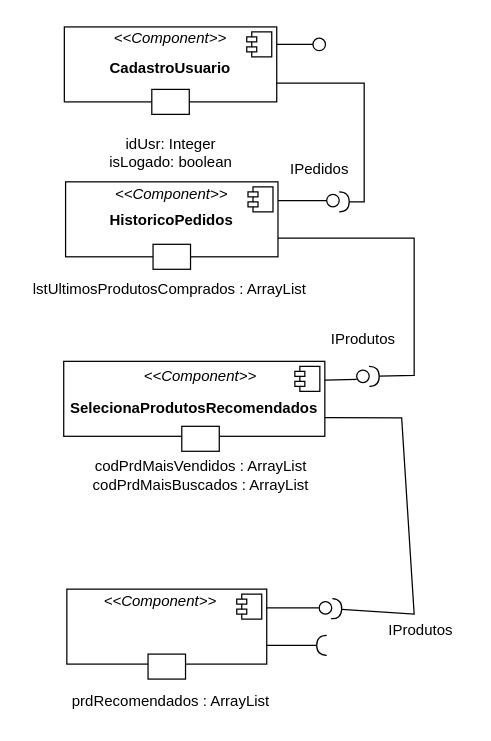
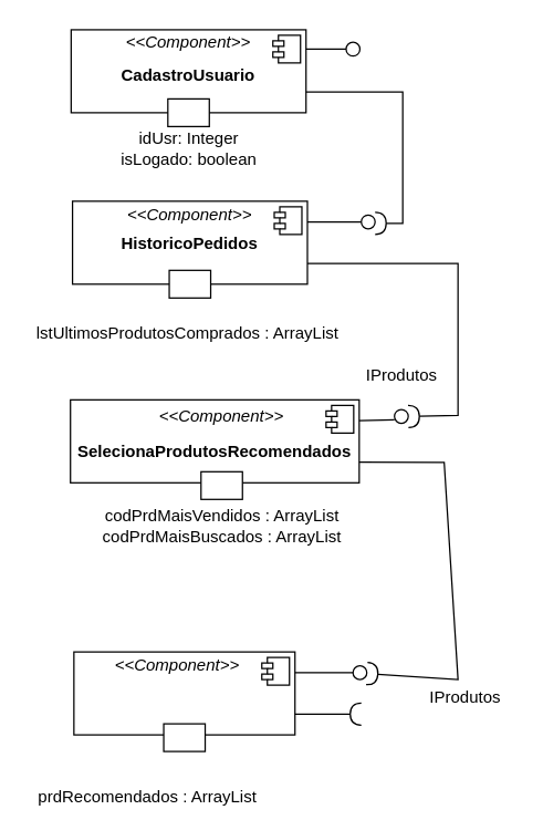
  <mxCell id="0" />
  <mxCell id="1" parent="0" />
  <mxCell id="2" value="&lt;p style=&quot;margin: 0px ; margin-top: 6px ; text-align: center&quot;&gt;&lt;br&gt;&lt;/p&gt;" style="align=left;overflow=fill;html=1;dropTarget=0;" parent="1" vertex="1"><mxGeometry x="50.5" y="288.67" width="209" height="60" as="geometry" /></mxCell>
  <mxCell id="3" value="" style="shape=component;jettyWidth=8;jettyHeight=4;" parent="2" vertex="1"><mxGeometry x="1" width="20" height="20" relative="1" as="geometry"><mxPoint x="-24" y="4" as="offset" /></mxGeometry></mxCell>
  <mxCell id="4" value="&lt;i&gt;&amp;lt;&amp;lt;Component&amp;gt;&amp;gt;&lt;/i&gt;" style="text;html=1;strokeColor=none;fillColor=none;align=center;verticalAlign=middle;whiteSpace=wrap;rounded=0;" parent="1" vertex="1"><mxGeometry x="125" y="290.67" width="70" height="20" as="geometry" /></mxCell>
  <mxCell id="5" value="" style="rounded=0;orthogonalLoop=1;jettySize=auto;html=1;endArrow=none;endFill=0;entryX=0;entryY=0.75;entryDx=0;entryDy=0;entryPerimeter=0;exitX=1;exitY=0.25;exitDx=0;exitDy=0;" parent="1" edge="1" target="7" source="2"><mxGeometry relative="1" as="geometry"><mxPoint x="181" y="304.67" as="sourcePoint" /><mxPoint x="237" y="304.34" as="targetPoint" /></mxGeometry></mxCell>
  <mxCell id="6" value="" style="rounded=0;orthogonalLoop=1;jettySize=auto;html=1;endArrow=halfCircle;endFill=0;endSize=6;strokeWidth=1;exitX=1;exitY=0.75;exitDx=0;exitDy=0;entryX=1;entryY=0.567;entryDx=0;entryDy=0;entryPerimeter=0;" parent="1" source="2" edge="1" target="33"><mxGeometry relative="1" as="geometry"><mxPoint x="471" y="445.67" as="sourcePoint" /><mxPoint x="281" y="481" as="targetPoint" /><Array as="points"><mxPoint x="321" y="334" /><mxPoint x="331" y="491" /></Array></mxGeometry></mxCell>
  <mxCell id="7" value="" style="ellipse;whiteSpace=wrap;html=1;fontFamily=Helvetica;fontSize=12;fontColor=#000000;align=center;strokeColor=#000000;fillColor=#ffffff;points=[];aspect=fixed;resizable=0;" parent="1" vertex="1"><mxGeometry x="285" y="295.67" width="10" height="10" as="geometry" /></mxCell>
  <mxCell id="8" value="" style="html=1;" parent="1" vertex="1"><mxGeometry x="145" y="340.67" width="30" height="20" as="geometry" /></mxCell>
  <mxCell id="9" value="&lt;p style=&quot;margin: 0px ; margin-top: 6px ; text-align: center&quot;&gt;&lt;br&gt;&lt;/p&gt;" style="align=left;overflow=fill;html=1;dropTarget=0;" parent="1" vertex="1"><mxGeometry x="51" y="21" width="170" height="60" as="geometry" /></mxCell>
  <mxCell id="10" value="" style="shape=component;jettyWidth=8;jettyHeight=4;" parent="9" vertex="1"><mxGeometry x="1" width="20" height="20" relative="1" as="geometry"><mxPoint x="-24" y="4" as="offset" /></mxGeometry></mxCell>
  <mxCell id="11" value="&lt;i&gt;&amp;lt;&amp;lt;Component&amp;gt;&amp;gt;&lt;/i&gt;" style="text;html=1;strokeColor=none;fillColor=none;align=center;verticalAlign=middle;whiteSpace=wrap;rounded=0;" parent="1" vertex="1"><mxGeometry x="101" y="20" width="70" height="20" as="geometry" /></mxCell>
  <mxCell id="12" value="" style="rounded=0;orthogonalLoop=1;jettySize=auto;html=1;endArrow=none;endFill=0;" parent="1" edge="1"><mxGeometry relative="1" as="geometry"><mxPoint x="221" y="35" as="sourcePoint" /><mxPoint x="251" y="35" as="targetPoint" /></mxGeometry></mxCell>
  <mxCell id="13" value="" style="rounded=0;orthogonalLoop=1;jettySize=auto;html=1;endArrow=halfCircle;endFill=0;endSize=6;strokeWidth=1;exitX=1;exitY=0.75;exitDx=0;exitDy=0;edgeStyle=orthogonalEdgeStyle;" parent="1" source="9" edge="1"><mxGeometry relative="1" as="geometry"><mxPoint x="511" y="176" as="sourcePoint" /><mxPoint x="271" y="161" as="targetPoint" /><Array as="points"><mxPoint x="291" y="66" /><mxPoint x="291" y="161" /></Array></mxGeometry></mxCell>
  <mxCell id="14" value="" style="ellipse;whiteSpace=wrap;html=1;fontFamily=Helvetica;fontSize=12;fontColor=#000000;align=center;strokeColor=#000000;fillColor=#ffffff;points=[];aspect=fixed;resizable=0;" parent="1" vertex="1"><mxGeometry x="250" y="30" width="10" height="10" as="geometry" /></mxCell>
  <mxCell id="15" value="" style="html=1;" parent="1" vertex="1"><mxGeometry x="121" y="71" width="30" height="20" as="geometry" /></mxCell>
  <mxCell id="16" value="SelecionaProdutosRecomendados" style="text;align=center;fontStyle=1;verticalAlign=middle;spacingLeft=3;spacingRight=3;strokeColor=none;rotatable=0;points=[[0,0.5],[1,0.5]];portConstraint=eastwest;" parent="1" vertex="1"><mxGeometry x="115" y="312.67" width="80" height="26" as="geometry" /></mxCell>
  <mxCell id="17" value="CadastroUsuario" style="text;align=center;fontStyle=1;verticalAlign=middle;spacingLeft=3;spacingRight=3;strokeColor=none;rotatable=0;points=[[0,0.5],[1,0.5]];portConstraint=eastwest;" parent="1" vertex="1"><mxGeometry x="96" y="40" width="80" height="26" as="geometry" /></mxCell>
- <mxCell id="18" value="IPedidos" style="text;html=1;align=center;verticalAlign=middle;resizable=0;points=[];autosize=1;" parent="1" vertex="1"><mxGeometry x="225" y="125" width="60" height="20" as="geometry" /></mxCell>
  <mxCell id="19" value="IProdutos" style="text;html=1;align=center;verticalAlign=middle;resizable=0;points=[];autosize=1;" parent="1" vertex="1"><mxGeometry x="301" y="494" width="70" height="20" as="geometry" /></mxCell>
  <mxCell id="20" value="&lt;p style=&quot;margin: 0px ; margin-top: 6px ; text-align: center&quot;&gt;&lt;br&gt;&lt;/p&gt;" style="align=left;overflow=fill;html=1;dropTarget=0;" vertex="1" parent="1"><mxGeometry x="52" y="145" width="170" height="60" as="geometry" /></mxCell>
  <mxCell id="21" value="" style="shape=component;jettyWidth=8;jettyHeight=4;" vertex="1" parent="20"><mxGeometry x="1" width="20" height="20" relative="1" as="geometry"><mxPoint x="-24" y="4" as="offset" /></mxGeometry></mxCell>
  <mxCell id="22" value="&lt;i&gt;&amp;lt;&amp;lt;Component&amp;gt;&amp;gt;&lt;/i&gt;" style="text;html=1;strokeColor=none;fillColor=none;align=center;verticalAlign=middle;whiteSpace=wrap;rounded=0;" vertex="1" parent="1"><mxGeometry x="102" y="145" width="70" height="20" as="geometry" /></mxCell>
  <mxCell id="23" value="" style="rounded=0;orthogonalLoop=1;jettySize=auto;html=1;endArrow=none;endFill=0;exitX=0;exitY=0.25;exitDx=0;exitDy=0;entryX=0.733;entryY=0.233;entryDx=0;entryDy=0;entryPerimeter=0;" edge="1" parent="1" source="35" target="35"><mxGeometry relative="1" as="geometry"><mxPoint x="971" y="286" as="sourcePoint" /><mxPoint x="866" y="221" as="targetPoint" /></mxGeometry></mxCell>
  <mxCell id="24" value="" style="rounded=0;orthogonalLoop=1;jettySize=auto;html=1;endArrow=halfCircle;endFill=0;endSize=6;strokeWidth=1;exitX=1;exitY=0.75;exitDx=0;exitDy=0;" edge="1" parent="1" source="20" target="7"><mxGeometry relative="1" as="geometry"><mxPoint x="1491" y="376" as="sourcePoint" /><mxPoint x="331" y="295" as="targetPoint" /><Array as="points"><mxPoint x="331" y="190" /><mxPoint x="331" y="300" /></Array></mxGeometry></mxCell>
  <mxCell id="25" value="" style="html=1;" vertex="1" parent="1"><mxGeometry x="122" y="195" width="30" height="20" as="geometry" /></mxCell>
  <mxCell id="26" value="HistoricoPedidos" style="text;align=center;fontStyle=1;verticalAlign=middle;spacingLeft=3;spacingRight=3;strokeColor=none;rotatable=0;points=[[0,0.5],[1,0.5]];portConstraint=eastwest;" vertex="1" parent="1"><mxGeometry x="97" y="162" width="80" height="26" as="geometry" /></mxCell>
  <mxCell id="27" value="IProdutos" style="text;html=1;align=center;verticalAlign=middle;resizable=0;points=[];autosize=1;" vertex="1" parent="1"><mxGeometry x="255" y="261" width="70" height="20" as="geometry" /></mxCell>
  <mxCell id="28" value="&lt;p style=&quot;margin: 0px ; margin-top: 6px ; text-align: center&quot;&gt;&lt;br&gt;&lt;/p&gt;" style="align=left;overflow=fill;html=1;dropTarget=0;" vertex="1" parent="1"><mxGeometry x="53" y="471" width="160" height="60" as="geometry" /></mxCell>
  <mxCell id="29" value="" style="shape=component;jettyWidth=8;jettyHeight=4;" vertex="1" parent="28"><mxGeometry x="1" width="20" height="20" relative="1" as="geometry"><mxPoint x="-24" y="4" as="offset" /></mxGeometry></mxCell>
  <mxCell id="30" value="&lt;i&gt;&amp;lt;&amp;lt;Component&amp;gt;&amp;gt;&lt;/i&gt;" style="text;html=1;strokeColor=none;fillColor=none;align=center;verticalAlign=middle;whiteSpace=wrap;rounded=0;" vertex="1" parent="1"><mxGeometry x="93" y="471" width="70" height="20" as="geometry" /></mxCell>
  <mxCell id="31" value="" style="rounded=0;orthogonalLoop=1;jettySize=auto;html=1;endArrow=none;endFill=0;exitX=1;exitY=0.25;exitDx=0;exitDy=0;" edge="1" parent="1" source="28" target="33"><mxGeometry relative="1" as="geometry"><mxPoint x="144.5" y="562" as="sourcePoint" /><mxPoint x="39.5" y="497" as="targetPoint" /></mxGeometry></mxCell>
  <mxCell id="32" value="" style="rounded=0;orthogonalLoop=1;jettySize=auto;html=1;endArrow=halfCircle;endFill=0;endSize=6;strokeWidth=1;exitX=1;exitY=0.75;exitDx=0;exitDy=0;" edge="1" parent="1" source="28"><mxGeometry relative="1" as="geometry"><mxPoint x="664.5" y="652" as="sourcePoint" /><mxPoint x="261" y="516" as="targetPoint" /><Array as="points" /></mxGeometry></mxCell>
  <mxCell id="33" value="" style="ellipse;whiteSpace=wrap;html=1;fontFamily=Helvetica;fontSize=12;fontColor=#000000;align=center;strokeColor=#000000;fillColor=#ffffff;points=[];aspect=fixed;resizable=0;" vertex="1" parent="1"><mxGeometry x="255" y="481" width="10" height="10" as="geometry" /></mxCell>
  <mxCell id="34" value="" style="html=1;" vertex="1" parent="1"><mxGeometry x="118" y="523" width="30" height="20" as="geometry" /></mxCell>
  <mxCell id="35" value="" style="ellipse;whiteSpace=wrap;html=1;fontFamily=Helvetica;fontSize=12;fontColor=#000000;align=center;strokeColor=#000000;fillColor=#ffffff;points=[];aspect=fixed;resizable=0;" vertex="1" parent="1"><mxGeometry x="261" y="155" width="10" height="10" as="geometry" /></mxCell>
  <mxCell id="36" value="" style="rounded=0;orthogonalLoop=1;jettySize=auto;html=1;endArrow=none;endFill=0;exitX=1;exitY=0.25;exitDx=0;exitDy=0;" edge="1" parent="1" source="20" target="35"><mxGeometry relative="1" as="geometry"><mxPoint x="931" y="220" as="sourcePoint" /><mxPoint x="866" y="221" as="targetPoint" /></mxGeometry></mxCell>
- <mxCell id="37" value="idUsr: Integer&lt;br&gt;isLogado: boolean" style="text;html=1;align=center;verticalAlign=middle;resizable=0;points=[];autosize=1;" vertex="1" parent="1"><mxGeometry x="81" y="107" width="110" height="30" as="geometry" /></mxCell>
- <mxCell id="38" value="lstUltimosProdutosComprados : ArrayList" style="text;html=1;align=center;verticalAlign=middle;resizable=0;points=[];autosize=1;" vertex="1" parent="1"><mxGeometry x="20" y="221" width="230" height="20" as="geometry" /></mxCell>
+ <mxCell id="37" value="idUsr: Integer&lt;br&gt;isLogado: boolean" style="text;html=1;align=center;verticalAlign=middle;resizable=0;points=[];autosize=1;" vertex="1" parent="1"><mxGeometry x="81" y="92" width="110" height="30" as="geometry" /></mxCell>
+ <mxCell id="38" value="lstUltimosProdutosComprados : ArrayList" style="text;html=1;align=center;verticalAlign=middle;resizable=0;points=[];autosize=1;" vertex="1" parent="1"><mxGeometry x="20" y="231" width="230" height="20" as="geometry" /></mxCell>
  <mxCell id="39" value="codPrdMaisVendidos : ArrayList&lt;br&gt;codPrdMaisBuscados : ArrayList" style="text;html=1;align=center;verticalAlign=middle;resizable=0;points=[];autosize=1;" vertex="1" parent="1"><mxGeometry x="65" y="365" width="190" height="30" as="geometry" /></mxCell>
- <mxCell id="40" value="prdRecomendados : ArrayList" style="text;html=1;align=center;verticalAlign=middle;resizable=0;points=[];autosize=1;" vertex="1" parent="1"><mxGeometry x="51" y="551" width="170" height="20" as="geometry" /></mxCell>
+ <mxCell id="40" value="prdRecomendados : ArrayList" style="text;html=1;align=center;verticalAlign=middle;resizable=0;points=[];autosize=1;" vertex="1" parent="1"><mxGeometry x="21" y="566" width="170" height="20" as="geometry" /></mxCell>
